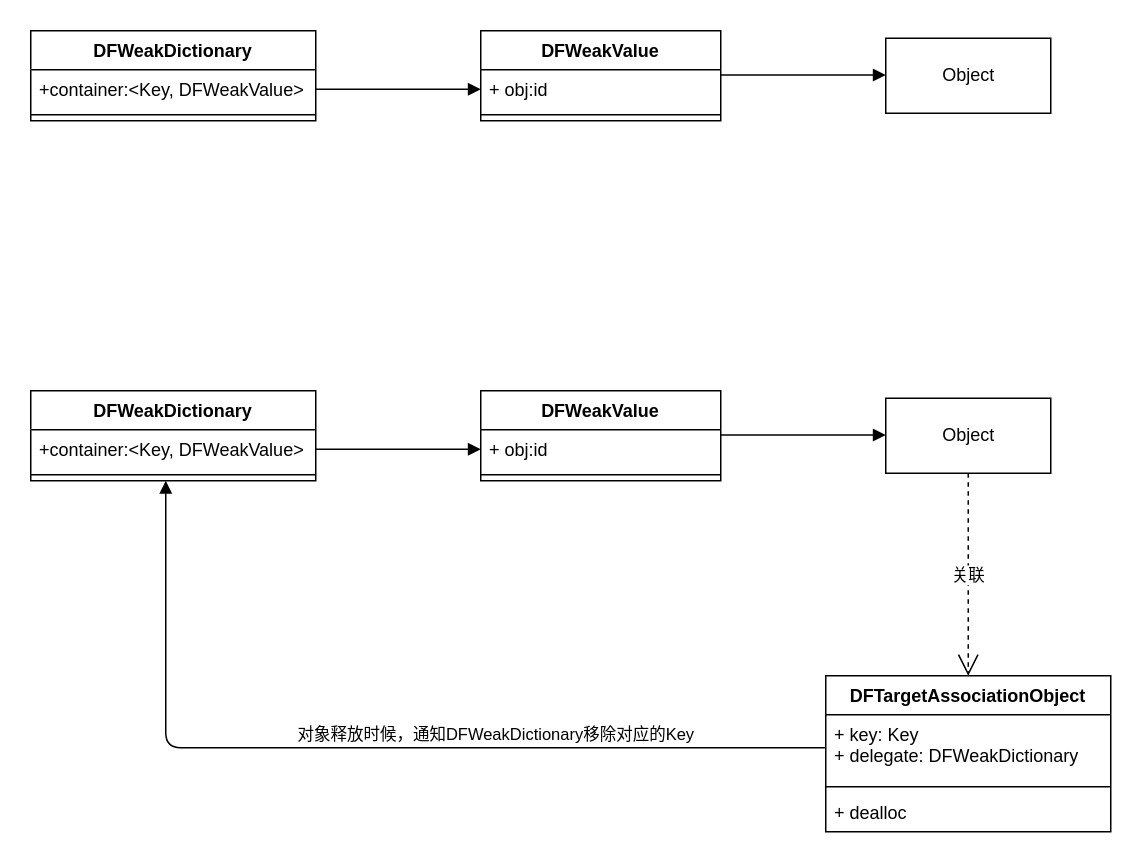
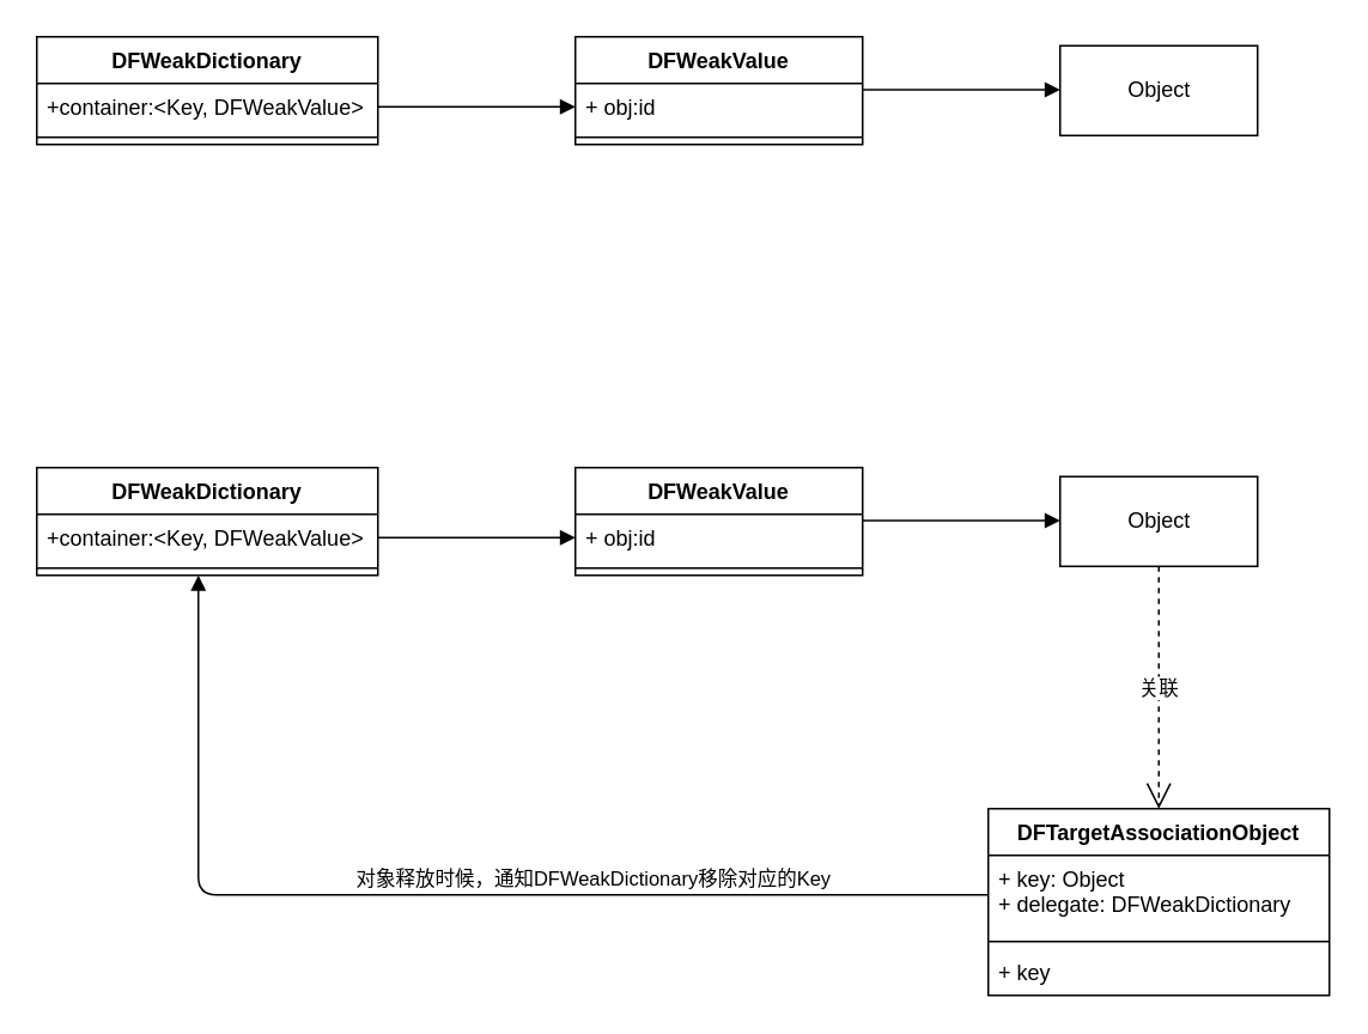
  <mxCell id="0" />
  <mxCell id="1" parent="0" />
  <mxCell id="2" value="Object" style="html=1;" vertex="1" parent="1"><mxGeometry x="590" y="25" width="110" height="50" as="geometry" /></mxCell>
  <mxCell id="3" value="" style="endArrow=block;endFill=1;html=1;edgeStyle=orthogonalEdgeStyle;align=left;verticalAlign=top;" edge="1" parent="1" source="6"><mxGeometry x="-1" relative="1" as="geometry"><mxPoint x="210" y="59" as="sourcePoint" /><mxPoint x="320" y="59" as="targetPoint" /></mxGeometry></mxCell>
  <mxCell id="4" value="" style="endArrow=block;endFill=1;html=1;edgeStyle=orthogonalEdgeStyle;align=left;verticalAlign=top;" edge="1" parent="1"><mxGeometry x="-1" relative="1" as="geometry"><mxPoint x="480" y="49.5" as="sourcePoint" /><mxPoint x="590" y="49.5" as="targetPoint" /></mxGeometry></mxCell>
  <mxCell id="5" value="DFWeakDictionary" style="swimlane;fontStyle=1;align=center;verticalAlign=top;childLayout=stackLayout;horizontal=1;startSize=26;horizontalStack=0;resizeParent=1;resizeParentMax=0;resizeLast=0;collapsible=1;marginBottom=0;" vertex="1" parent="1"><mxGeometry x="20" y="20" width="190" height="60" as="geometry" /></mxCell>
  <mxCell id="6" value="+container:&lt;Key, DFWeakValue&gt;" style="text;strokeColor=none;fillColor=none;align=left;verticalAlign=top;spacingLeft=4;spacingRight=4;overflow=hidden;rotatable=0;points=[[0,0.5],[1,0.5]];portConstraint=eastwest;" vertex="1" parent="5"><mxGeometry y="26" width="190" height="26" as="geometry" /></mxCell>
  <mxCell id="7" value="" style="line;strokeWidth=1;fillColor=none;align=left;verticalAlign=middle;spacingTop=-1;spacingLeft=3;spacingRight=3;rotatable=0;labelPosition=right;points=[];portConstraint=eastwest;" vertex="1" parent="5"><mxGeometry y="52" width="190" height="8" as="geometry" /></mxCell>
  <mxCell id="8" value="DFWeakValue&#10;" style="swimlane;fontStyle=1;align=center;verticalAlign=top;childLayout=stackLayout;horizontal=1;startSize=26;horizontalStack=0;resizeParent=1;resizeParentMax=0;resizeLast=0;collapsible=1;marginBottom=0;" vertex="1" parent="1"><mxGeometry x="320" y="20" width="160" height="60" as="geometry" /></mxCell>
  <mxCell id="9" value="+ obj:id" style="text;strokeColor=none;fillColor=none;align=left;verticalAlign=top;spacingLeft=4;spacingRight=4;overflow=hidden;rotatable=0;points=[[0,0.5],[1,0.5]];portConstraint=eastwest;" vertex="1" parent="8"><mxGeometry y="26" width="160" height="26" as="geometry" /></mxCell>
  <mxCell id="10" value="" style="line;strokeWidth=1;fillColor=none;align=left;verticalAlign=middle;spacingTop=-1;spacingLeft=3;spacingRight=3;rotatable=0;labelPosition=right;points=[];portConstraint=eastwest;" vertex="1" parent="8"><mxGeometry y="52" width="160" height="8" as="geometry" /></mxCell>
  <mxCell id="11" value="Object" style="html=1;" vertex="1" parent="1"><mxGeometry x="590" y="265" width="110" height="50" as="geometry" /></mxCell>
  <mxCell id="12" value="" style="endArrow=block;endFill=1;html=1;edgeStyle=orthogonalEdgeStyle;align=left;verticalAlign=top;" edge="1" parent="1" source="15"><mxGeometry x="-1" relative="1" as="geometry"><mxPoint x="210" y="299" as="sourcePoint" /><mxPoint x="320" y="299" as="targetPoint" /></mxGeometry></mxCell>
  <mxCell id="13" value="" style="endArrow=block;endFill=1;html=1;edgeStyle=orthogonalEdgeStyle;align=left;verticalAlign=top;" edge="1" parent="1"><mxGeometry x="-1" relative="1" as="geometry"><mxPoint x="480" y="289.5" as="sourcePoint" /><mxPoint x="590" y="289.5" as="targetPoint" /></mxGeometry></mxCell>
  <mxCell id="14" value="DFWeakDictionary" style="swimlane;fontStyle=1;align=center;verticalAlign=top;childLayout=stackLayout;horizontal=1;startSize=26;horizontalStack=0;resizeParent=1;resizeParentMax=0;resizeLast=0;collapsible=1;marginBottom=0;" vertex="1" parent="1"><mxGeometry x="20" y="260" width="190" height="60" as="geometry" /></mxCell>
  <mxCell id="15" value="+container:&lt;Key, DFWeakValue&gt;" style="text;strokeColor=none;fillColor=none;align=left;verticalAlign=top;spacingLeft=4;spacingRight=4;overflow=hidden;rotatable=0;points=[[0,0.5],[1,0.5]];portConstraint=eastwest;" vertex="1" parent="14"><mxGeometry y="26" width="190" height="26" as="geometry" /></mxCell>
  <mxCell id="16" value="" style="line;strokeWidth=1;fillColor=none;align=left;verticalAlign=middle;spacingTop=-1;spacingLeft=3;spacingRight=3;rotatable=0;labelPosition=right;points=[];portConstraint=eastwest;" vertex="1" parent="14"><mxGeometry y="52" width="190" height="8" as="geometry" /></mxCell>
  <mxCell id="17" value="DFWeakValue&#10;" style="swimlane;fontStyle=1;align=center;verticalAlign=top;childLayout=stackLayout;horizontal=1;startSize=26;horizontalStack=0;resizeParent=1;resizeParentMax=0;resizeLast=0;collapsible=1;marginBottom=0;" vertex="1" parent="1"><mxGeometry x="320" y="260" width="160" height="60" as="geometry" /></mxCell>
  <mxCell id="18" value="+ obj:id" style="text;strokeColor=none;fillColor=none;align=left;verticalAlign=top;spacingLeft=4;spacingRight=4;overflow=hidden;rotatable=0;points=[[0,0.5],[1,0.5]];portConstraint=eastwest;" vertex="1" parent="17"><mxGeometry y="26" width="160" height="26" as="geometry" /></mxCell>
  <mxCell id="19" value="" style="line;strokeWidth=1;fillColor=none;align=left;verticalAlign=middle;spacingTop=-1;spacingLeft=3;spacingRight=3;rotatable=0;labelPosition=right;points=[];portConstraint=eastwest;" vertex="1" parent="17"><mxGeometry y="52" width="160" height="8" as="geometry" /></mxCell>
  <mxCell id="20" value="DFTargetAssociationObject" style="swimlane;fontStyle=1;align=center;verticalAlign=top;childLayout=stackLayout;horizontal=1;startSize=26;horizontalStack=0;resizeParent=1;resizeParentMax=0;resizeLast=0;collapsible=1;marginBottom=0;" vertex="1" parent="1"><mxGeometry x="550" y="450" width="190" height="104" as="geometry" /></mxCell>
- <mxCell id="21" value="+ key: Key&#10;+ delegate: DFWeakDictionary&#10; " style="text;strokeColor=none;fillColor=none;align=left;verticalAlign=top;spacingLeft=4;spacingRight=4;overflow=hidden;rotatable=0;points=[[0,0.5],[1,0.5]];portConstraint=eastwest;" vertex="1" parent="20"><mxGeometry y="26" width="190" height="44" as="geometry" /></mxCell>
+ <mxCell id="21" value="+ key: Object&#10;+ delegate: DFWeakDictionary&#10; " style="text;strokeColor=none;fillColor=none;align=left;verticalAlign=top;spacingLeft=4;spacingRight=4;overflow=hidden;rotatable=0;points=[[0,0.5],[1,0.5]];portConstraint=eastwest;" vertex="1" parent="20"><mxGeometry y="26" width="190" height="44" as="geometry" /></mxCell>
  <mxCell id="22" value="" style="line;strokeWidth=1;fillColor=none;align=left;verticalAlign=middle;spacingTop=-1;spacingLeft=3;spacingRight=3;rotatable=0;labelPosition=right;points=[];portConstraint=eastwest;" vertex="1" parent="20"><mxGeometry y="70" width="190" height="8" as="geometry" /></mxCell>
- <mxCell id="23" value="+ dealloc" style="text;strokeColor=none;fillColor=none;align=left;verticalAlign=top;spacingLeft=4;spacingRight=4;overflow=hidden;rotatable=0;points=[[0,0.5],[1,0.5]];portConstraint=eastwest;" vertex="1" parent="20"><mxGeometry y="78" width="190" height="26" as="geometry" /></mxCell>
+ <mxCell id="23" value="+ key" style="text;strokeColor=none;fillColor=none;align=left;verticalAlign=top;spacingLeft=4;spacingRight=4;overflow=hidden;rotatable=0;points=[[0,0.5],[1,0.5]];portConstraint=eastwest;" vertex="1" parent="20"><mxGeometry y="78" width="190" height="26" as="geometry" /></mxCell>
  <mxCell id="24" value="关联" style="endArrow=open;endSize=12;dashed=1;html=1;" edge="1" parent="1" source="11"><mxGeometry width="160" relative="1" as="geometry"><mxPoint x="645" y="315" as="sourcePoint" /><mxPoint x="645" y="450" as="targetPoint" /></mxGeometry></mxCell>
  <mxCell id="25" value="对象释放时候，通知DFWeakDictionary移除对应的Key" style="html=1;verticalAlign=bottom;endArrow=block;" edge="1" parent="1" source="21"><mxGeometry x="-0.288" width="80" relative="1" as="geometry"><mxPoint x="470" y="498" as="sourcePoint" /><mxPoint x="110" y="320" as="targetPoint" /><Array as="points"><mxPoint x="110" y="498" /></Array><mxPoint as="offset" /></mxGeometry></mxCell>
